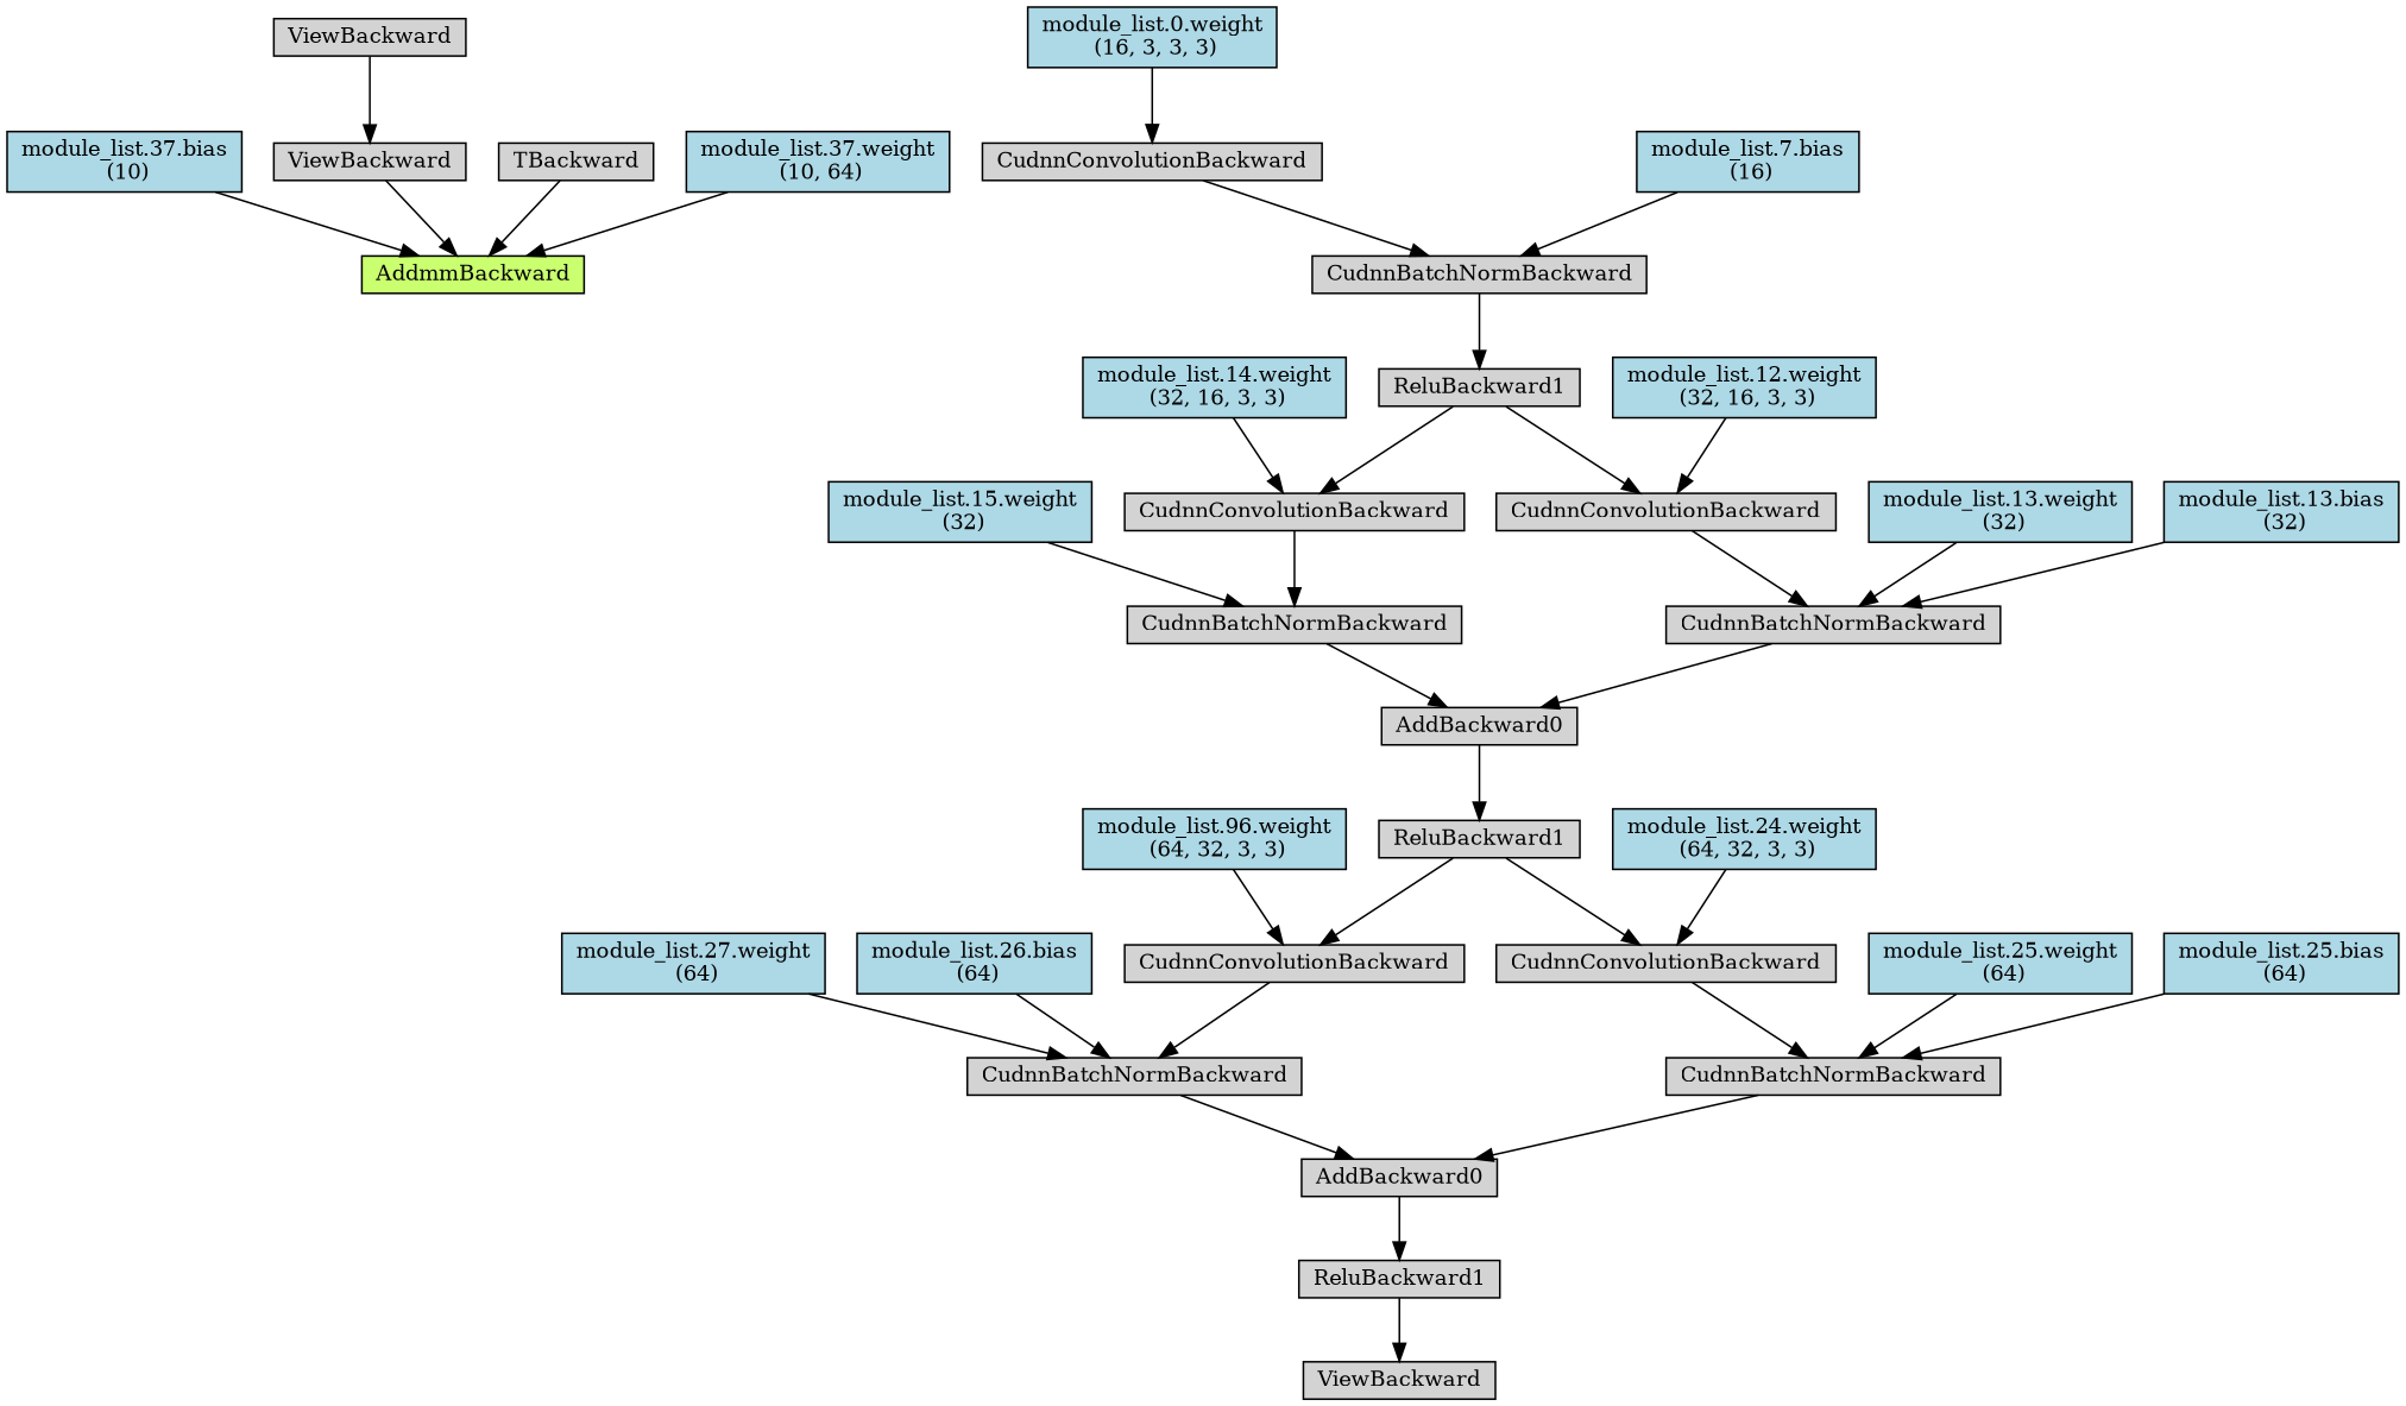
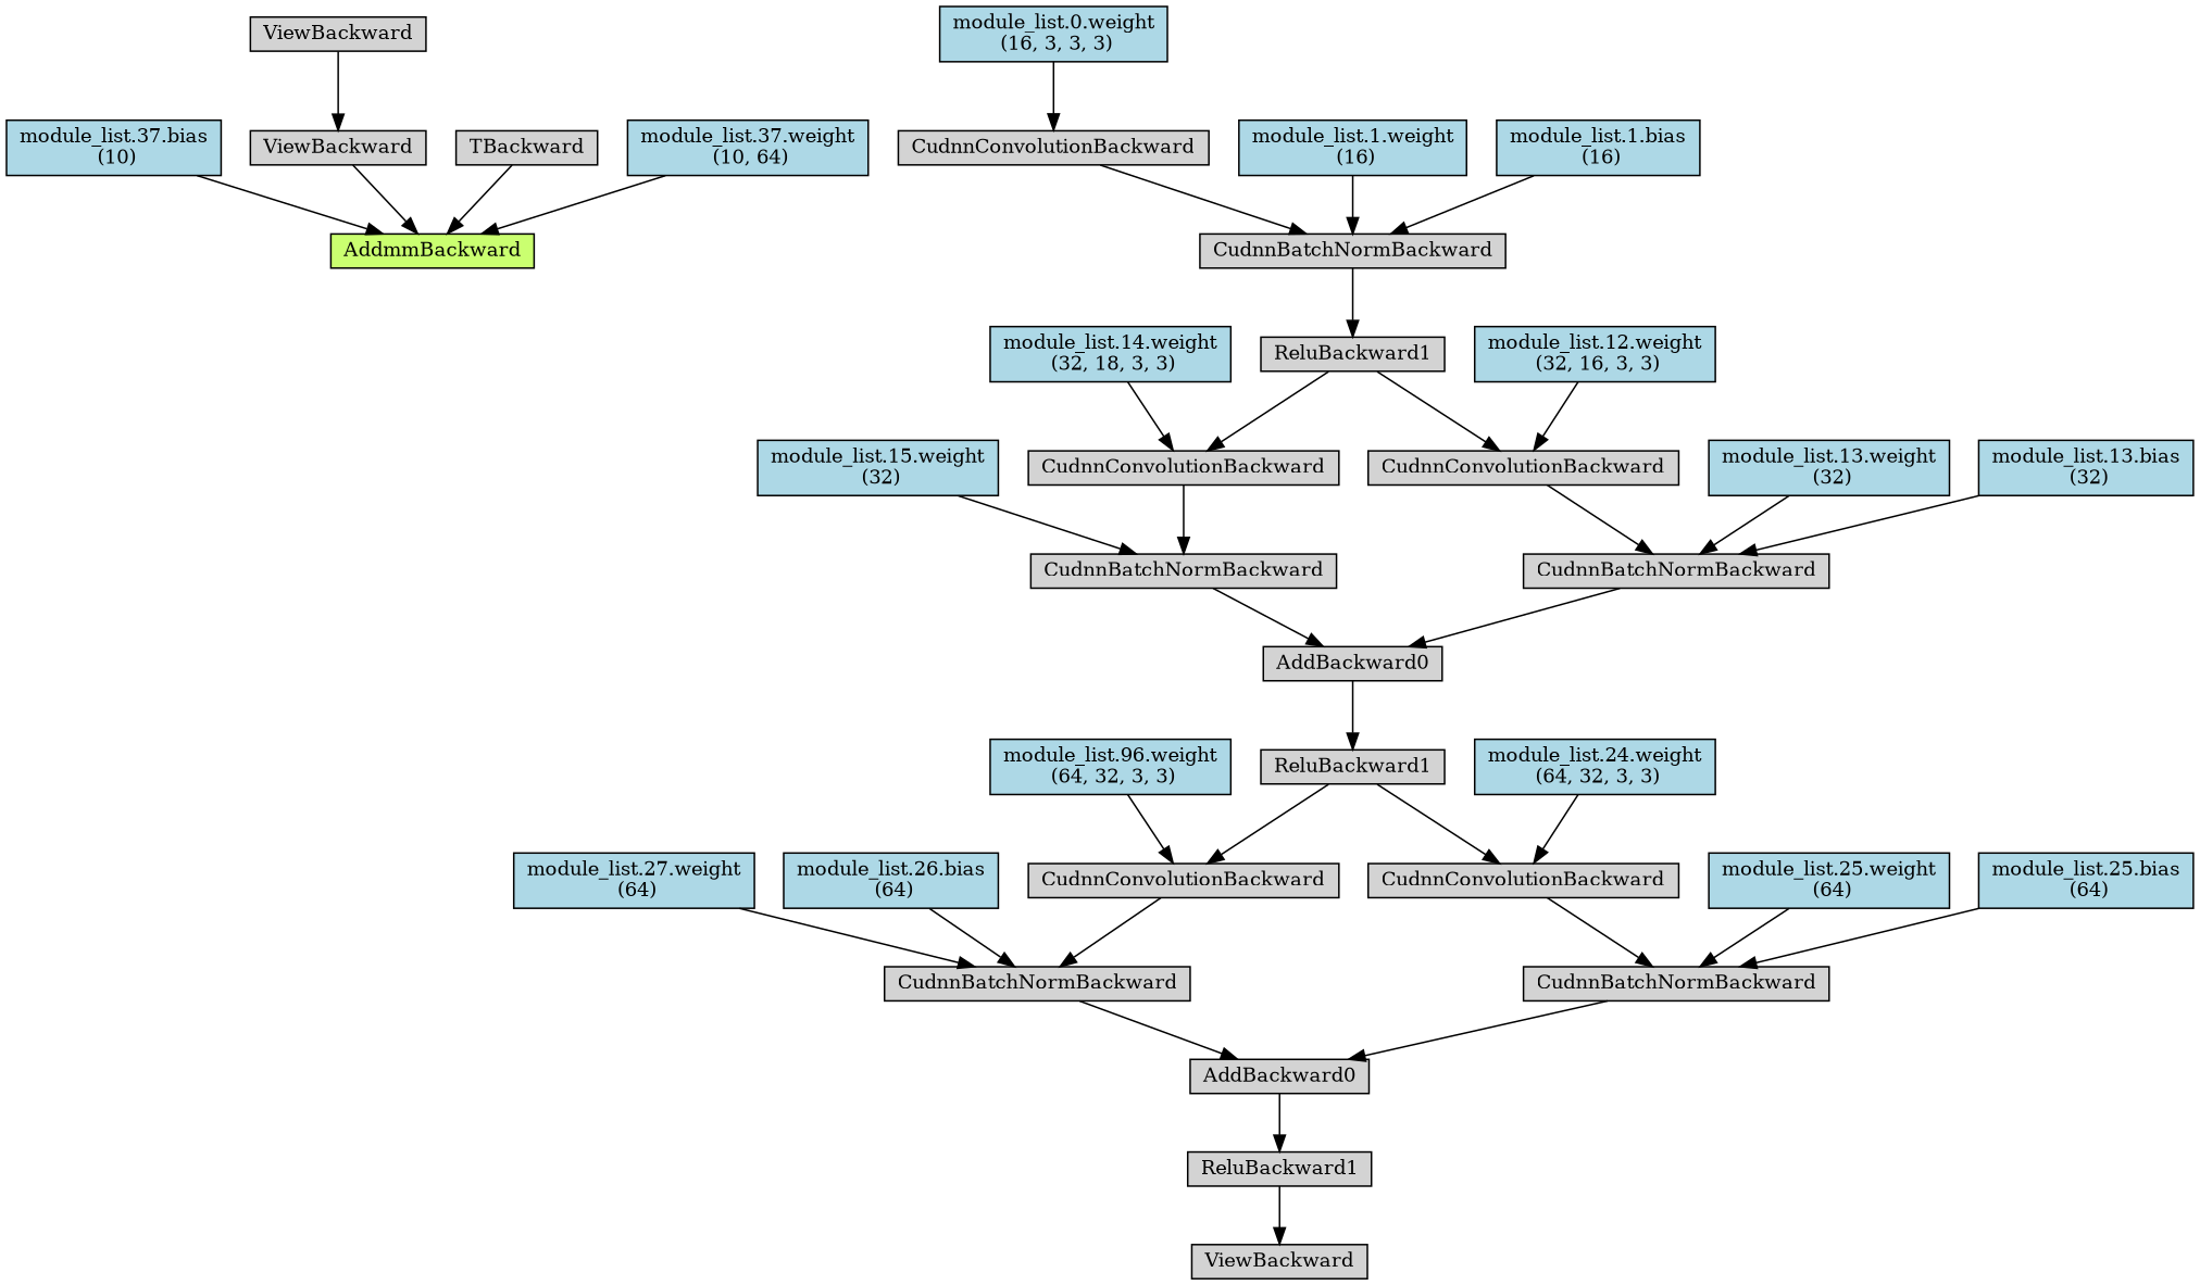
  digraph {
    node [align=left fontsize=12 ranksep=0.1 shape=box style=filled]
    n1 [fillcolor=darkolivegreen1 height=0.2 label=AddmmBackward]
    n2 [fillcolor=lightblue height=0.2 label="module_list.37.bias\n (10)"]
    n3 [height=0.2 label=ViewBackward]
    n4 [height=0.2 label=ViewBackward]
    n5 [height=0.2 label=ViewBackward]
    n6 [height=0.2 label=ReluBackward1]
    n7 [height=0.2 label=AddBackward0]
    n8 [height=0.2 label=CudnnBatchNormBackward]
    n9 [height=0.2 label=CudnnConvolutionBackward]
    n10 [height=0.2 label=ReluBackward1]
    n11 [height=0.2 label=CudnnConvolutionBackward]
    n12 [height=0.2 label=CudnnBatchNormBackward]
    n13 [height=0.2 label=AddBackward0]
    n14 [height=0.2 label=CudnnBatchNormBackward]
    n15 [height=0.2 label=CudnnConvolutionBackward]
    n16 [height=0.2 label=ReluBackward1]
    n17 [height=0.2 label=CudnnConvolutionBackward]
    n18 [height=0.2 label=CudnnBatchNormBackward]
    n19 [height=0.2 label=CudnnBatchNormBackward]
    n20 [height=0.2 label=CudnnConvolutionBackward]
    n21 [fillcolor=lightblue height=0.2 label="module_list.0.weight\n (16, 3, 3, 3)"]
-   n23 [fillcolor=lightblue height=0.2 label="module_list.7.bias\n (16)"]
+   n22 [fillcolor=lightblue height=0.2 label="module_list.1.weight\n (16)"]
+   n23 [fillcolor=lightblue height=0.2 label="module_list.1.bias\n (16)"]
    n24 [fillcolor=lightblue height=0.2 label="module_list.12.weight\n (32, 16, 3, 3)"]
    n25 [fillcolor=lightblue height=0.2 label="module_list.13.weight\n (32)"]
    n26 [fillcolor=lightblue height=0.2 label="module_list.13.bias\n (32)"]
-   n27 [fillcolor=lightblue height=0.2 label="module_list.14.weight\n (32, 16, 3, 3)"]
+   n27 [fillcolor=lightblue height=0.2 label="module_list.14.weight\n (32, 18, 3, 3)"]
    n28 [fillcolor=lightblue height=0.2 label="module_list.15.weight\n (32)"]
    n29 [fillcolor=lightblue height=0.2 label="module_list.24.weight\n (64, 32, 3, 3)"]
    n30 [fillcolor=lightblue height=0.2 label="module_list.25.weight\n (64)"]
    n31 [fillcolor=lightblue height=0.2 label="module_list.25.bias\n (64)"]
    n32 [fillcolor=lightblue height=0.2 label="module_list.96.weight\n (64, 32, 3, 3)"]
    n33 [fillcolor=lightblue height=0.2 label="module_list.27.weight\n (64)"]
    n34 [fillcolor=lightblue height=0.2 label="module_list.26.bias\n (64)"]
    n35 [height=0.2 label=TBackward]
    n36 [fillcolor=lightblue height=0.2 label="module_list.37.weight\n (10, 64)"]
    n2 -> n1
    n3 -> n1
    n4 -> n3
    n6 -> n5
    n7 -> n6
    n8 -> n7
    n9 -> n8
    n10 -> n9
    n10 -> n11
    n11 -> n12
    n12 -> n7
    n13 -> n10
    n14 -> n13
    n15 -> n14
    n16 -> n15
    n16 -> n17
    n17 -> n18
    n18 -> n13
    n19 -> n16
    n20 -> n19
    n21 -> n20
+   n22 -> n19
    n23 -> n19
    n24 -> n15
    n25 -> n14
    n26 -> n14
    n27 -> n17
    n28 -> n18
    n29 -> n9
    n30 -> n8
    n31 -> n8
    n32 -> n11
    n33 -> n12
    n34 -> n12
    n35 -> n1
    n36 -> n1
  }
